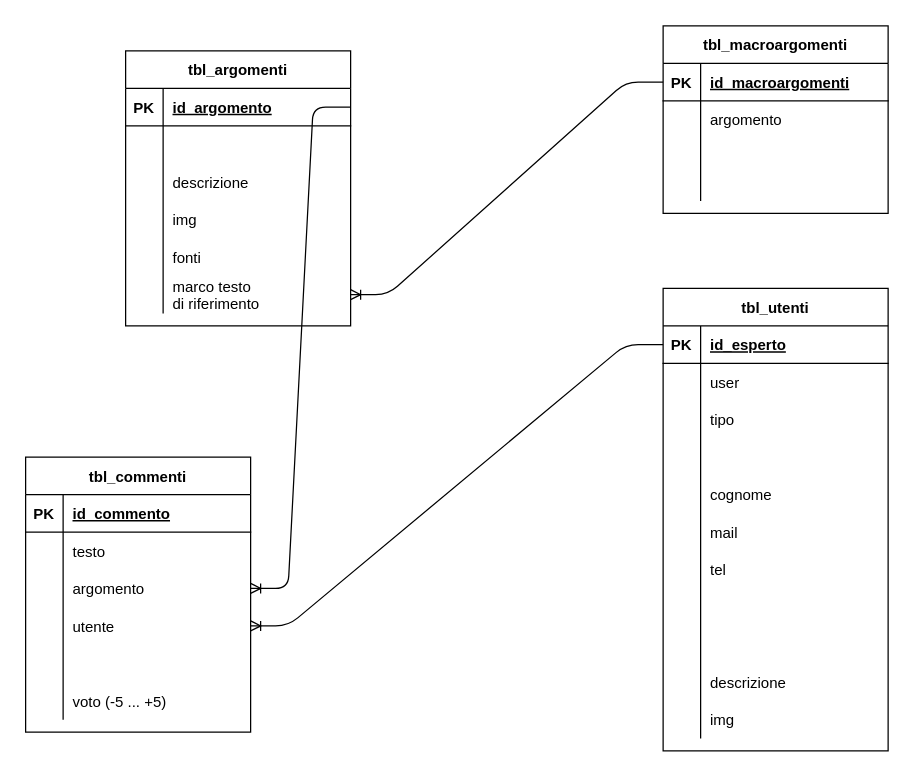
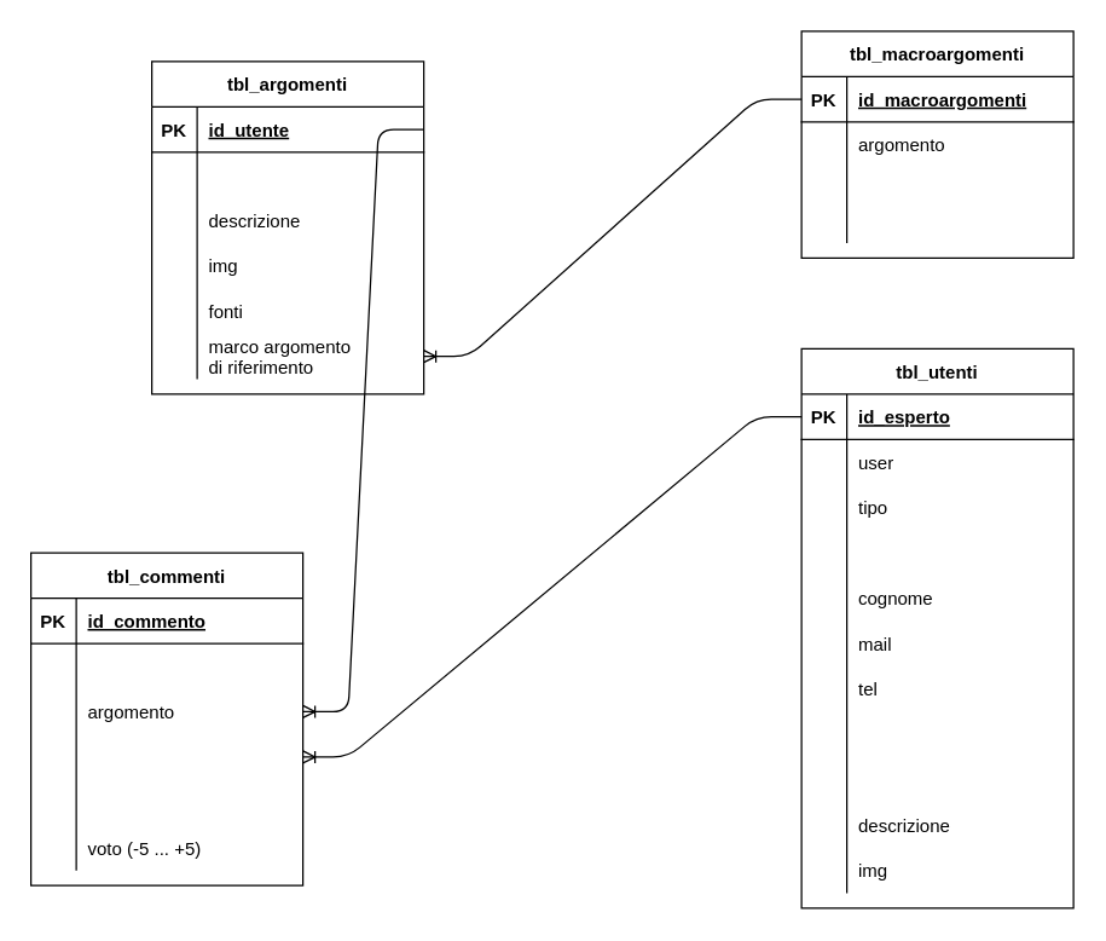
  <mxCell id="0" />
  <mxCell id="1" parent="0" />
  <mxCell id="2" value="tbl_argomenti" style="shape=table;startSize=30;container=1;collapsible=1;childLayout=tableLayout;fixedRows=1;rowLines=0;fontStyle=1;align=center;resizeLast=1;" vertex="1" parent="1"><mxGeometry x="100" y="40" width="180" height="220" as="geometry" /></mxCell>
  <mxCell id="3" value="" style="shape=partialRectangle;collapsible=0;dropTarget=0;pointerEvents=0;fillColor=none;top=0;left=0;bottom=1;right=0;points=[[0,0.5],[1,0.5]];portConstraint=eastwest;" vertex="1" parent="2"><mxGeometry y="30" width="180" height="30" as="geometry" /></mxCell>
  <mxCell id="4" value="PK" style="shape=partialRectangle;connectable=0;fillColor=none;top=0;left=0;bottom=0;right=0;fontStyle=1;overflow=hidden;" vertex="1" parent="3"><mxGeometry width="30" height="30" as="geometry" /></mxCell>
- <mxCell id="5" value="id_argomento" style="shape=partialRectangle;connectable=0;fillColor=none;top=0;left=0;bottom=0;right=0;align=left;spacingLeft=6;fontStyle=5;overflow=hidden;" vertex="1" parent="3"><mxGeometry x="30" width="150" height="30" as="geometry" /></mxCell>
+ <mxCell id="5" value="id_utente" style="shape=partialRectangle;connectable=0;fillColor=none;top=0;left=0;bottom=0;right=0;align=left;spacingLeft=6;fontStyle=5;overflow=hidden;" vertex="1" parent="3"><mxGeometry x="30" width="150" height="30" as="geometry" /></mxCell>
  <mxCell id="6" value="" style="shape=partialRectangle;collapsible=0;dropTarget=0;pointerEvents=0;fillColor=none;top=0;left=0;bottom=0;right=0;points=[[0,0.5],[1,0.5]];portConstraint=eastwest;" vertex="1" parent="2"><mxGeometry y="60" width="180" height="30" as="geometry" /></mxCell>
  <mxCell id="7" value="" style="shape=partialRectangle;connectable=0;fillColor=none;top=0;left=0;bottom=0;right=0;editable=1;overflow=hidden;" vertex="1" parent="6"><mxGeometry width="30" height="30" as="geometry" /></mxCell>
  <mxCell id="8" value="" style="shape=partialRectangle;collapsible=0;dropTarget=0;pointerEvents=0;fillColor=none;top=0;left=0;bottom=0;right=0;points=[[0,0.5],[1,0.5]];portConstraint=eastwest;" vertex="1" parent="2"><mxGeometry y="90" width="180" height="30" as="geometry" /></mxCell>
  <mxCell id="9" value="" style="shape=partialRectangle;connectable=0;fillColor=none;top=0;left=0;bottom=0;right=0;editable=1;overflow=hidden;" vertex="1" parent="8"><mxGeometry width="30" height="30" as="geometry" /></mxCell>
  <mxCell id="10" value="descrizione" style="shape=partialRectangle;connectable=0;fillColor=none;top=0;left=0;bottom=0;right=0;align=left;spacingLeft=6;overflow=hidden;" vertex="1" parent="8"><mxGeometry x="30" width="150" height="30" as="geometry" /></mxCell>
  <mxCell id="11" value="" style="shape=partialRectangle;collapsible=0;dropTarget=0;pointerEvents=0;fillColor=none;top=0;left=0;bottom=0;right=0;points=[[0,0.5],[1,0.5]];portConstraint=eastwest;" vertex="1" parent="2"><mxGeometry y="120" width="180" height="30" as="geometry" /></mxCell>
  <mxCell id="12" value="" style="shape=partialRectangle;connectable=0;fillColor=none;top=0;left=0;bottom=0;right=0;editable=1;overflow=hidden;" vertex="1" parent="11"><mxGeometry width="30" height="30" as="geometry" /></mxCell>
  <mxCell id="13" value="img" style="shape=partialRectangle;connectable=0;fillColor=none;top=0;left=0;bottom=0;right=0;align=left;spacingLeft=6;overflow=hidden;" vertex="1" parent="11"><mxGeometry x="30" width="150" height="30" as="geometry" /></mxCell>
  <mxCell id="14" value="" style="shape=partialRectangle;collapsible=0;dropTarget=0;pointerEvents=0;fillColor=none;top=0;left=0;bottom=0;right=0;points=[[0,0.5],[1,0.5]];portConstraint=eastwest;" vertex="1" parent="2"><mxGeometry y="150" width="180" height="30" as="geometry" /></mxCell>
  <mxCell id="15" value="" style="shape=partialRectangle;connectable=0;fillColor=none;top=0;left=0;bottom=0;right=0;editable=1;overflow=hidden;" vertex="1" parent="14"><mxGeometry width="30" height="30" as="geometry" /></mxCell>
  <mxCell id="16" value="fonti" style="shape=partialRectangle;connectable=0;fillColor=none;top=0;left=0;bottom=0;right=0;align=left;spacingLeft=6;overflow=hidden;" vertex="1" parent="14"><mxGeometry x="30" width="150" height="30" as="geometry" /></mxCell>
  <mxCell id="17" value="" style="shape=partialRectangle;collapsible=0;dropTarget=0;pointerEvents=0;fillColor=none;top=0;left=0;bottom=0;right=0;points=[[0,0.5],[1,0.5]];portConstraint=eastwest;" vertex="1" parent="2"><mxGeometry y="180" width="180" height="30" as="geometry" /></mxCell>
  <mxCell id="18" value="" style="shape=partialRectangle;connectable=0;fillColor=none;top=0;left=0;bottom=0;right=0;editable=1;overflow=hidden;" vertex="1" parent="17"><mxGeometry width="30" height="30" as="geometry" /></mxCell>
- <mxCell id="19" value="marco testo &#10;di riferimento" style="shape=partialRectangle;connectable=0;fillColor=none;top=0;left=0;bottom=0;right=0;align=left;spacingLeft=6;overflow=hidden;" vertex="1" parent="17"><mxGeometry x="30" width="150" height="30" as="geometry" /></mxCell>
+ <mxCell id="19" value="marco argomento &#10;di riferimento" style="shape=partialRectangle;connectable=0;fillColor=none;top=0;left=0;bottom=0;right=0;align=left;spacingLeft=6;overflow=hidden;" vertex="1" parent="17"><mxGeometry x="30" width="150" height="30" as="geometry" /></mxCell>
  <mxCell id="20" value="tbl_utenti" style="shape=table;startSize=30;container=1;collapsible=1;childLayout=tableLayout;fixedRows=1;rowLines=0;fontStyle=1;align=center;resizeLast=1;" vertex="1" parent="1"><mxGeometry x="530" y="230" width="180" height="370" as="geometry" /></mxCell>
  <mxCell id="21" value="" style="shape=partialRectangle;collapsible=0;dropTarget=0;pointerEvents=0;fillColor=none;top=0;left=0;bottom=1;right=0;points=[[0,0.5],[1,0.5]];portConstraint=eastwest;" vertex="1" parent="20"><mxGeometry y="30" width="180" height="30" as="geometry" /></mxCell>
  <mxCell id="22" value="PK" style="shape=partialRectangle;connectable=0;fillColor=none;top=0;left=0;bottom=0;right=0;fontStyle=1;overflow=hidden;" vertex="1" parent="21"><mxGeometry width="30" height="30" as="geometry" /></mxCell>
  <mxCell id="23" value="id_esperto" style="shape=partialRectangle;connectable=0;fillColor=none;top=0;left=0;bottom=0;right=0;align=left;spacingLeft=6;fontStyle=5;overflow=hidden;" vertex="1" parent="21"><mxGeometry x="30" width="150" height="30" as="geometry" /></mxCell>
  <mxCell id="24" value="" style="shape=partialRectangle;collapsible=0;dropTarget=0;pointerEvents=0;fillColor=none;top=0;left=0;bottom=0;right=0;points=[[0,0.5],[1,0.5]];portConstraint=eastwest;" vertex="1" parent="20"><mxGeometry y="60" width="180" height="30" as="geometry" /></mxCell>
  <mxCell id="25" value="" style="shape=partialRectangle;connectable=0;fillColor=none;top=0;left=0;bottom=0;right=0;editable=1;overflow=hidden;" vertex="1" parent="24"><mxGeometry width="30" height="30" as="geometry" /></mxCell>
  <mxCell id="26" value="user" style="shape=partialRectangle;connectable=0;fillColor=none;top=0;left=0;bottom=0;right=0;align=left;spacingLeft=6;overflow=hidden;" vertex="1" parent="24"><mxGeometry x="30" width="150" height="30" as="geometry" /></mxCell>
  <mxCell id="27" value="" style="shape=partialRectangle;collapsible=0;dropTarget=0;pointerEvents=0;fillColor=none;top=0;left=0;bottom=0;right=0;points=[[0,0.5],[1,0.5]];portConstraint=eastwest;" vertex="1" parent="20"><mxGeometry y="90" width="180" height="30" as="geometry" /></mxCell>
  <mxCell id="28" value="" style="shape=partialRectangle;connectable=0;fillColor=none;top=0;left=0;bottom=0;right=0;editable=1;overflow=hidden;" vertex="1" parent="27"><mxGeometry width="30" height="30" as="geometry" /></mxCell>
  <mxCell id="29" value="tipo" style="shape=partialRectangle;connectable=0;fillColor=none;top=0;left=0;bottom=0;right=0;align=left;spacingLeft=6;overflow=hidden;" vertex="1" parent="27"><mxGeometry x="30" width="150" height="30" as="geometry" /></mxCell>
  <mxCell id="30" value="" style="shape=partialRectangle;collapsible=0;dropTarget=0;pointerEvents=0;fillColor=none;top=0;left=0;bottom=0;right=0;points=[[0,0.5],[1,0.5]];portConstraint=eastwest;" vertex="1" parent="20"><mxGeometry y="120" width="180" height="30" as="geometry" /></mxCell>
  <mxCell id="31" value="" style="shape=partialRectangle;connectable=0;fillColor=none;top=0;left=0;bottom=0;right=0;editable=1;overflow=hidden;" vertex="1" parent="30"><mxGeometry width="30" height="30" as="geometry" /></mxCell>
  <mxCell id="32" value="" style="shape=partialRectangle;collapsible=0;dropTarget=0;pointerEvents=0;fillColor=none;top=0;left=0;bottom=0;right=0;points=[[0,0.5],[1,0.5]];portConstraint=eastwest;" vertex="1" parent="20"><mxGeometry y="150" width="180" height="30" as="geometry" /></mxCell>
  <mxCell id="33" value="" style="shape=partialRectangle;connectable=0;fillColor=none;top=0;left=0;bottom=0;right=0;editable=1;overflow=hidden;" vertex="1" parent="32"><mxGeometry width="30" height="30" as="geometry" /></mxCell>
  <mxCell id="34" value="cognome" style="shape=partialRectangle;connectable=0;fillColor=none;top=0;left=0;bottom=0;right=0;align=left;spacingLeft=6;overflow=hidden;" vertex="1" parent="32"><mxGeometry x="30" width="150" height="30" as="geometry" /></mxCell>
  <mxCell id="35" value="" style="shape=partialRectangle;collapsible=0;dropTarget=0;pointerEvents=0;fillColor=none;top=0;left=0;bottom=0;right=0;points=[[0,0.5],[1,0.5]];portConstraint=eastwest;" vertex="1" parent="20"><mxGeometry y="180" width="180" height="30" as="geometry" /></mxCell>
  <mxCell id="36" value="" style="shape=partialRectangle;connectable=0;fillColor=none;top=0;left=0;bottom=0;right=0;editable=1;overflow=hidden;" vertex="1" parent="35"><mxGeometry width="30" height="30" as="geometry" /></mxCell>
  <mxCell id="37" value="mail" style="shape=partialRectangle;connectable=0;fillColor=none;top=0;left=0;bottom=0;right=0;align=left;spacingLeft=6;overflow=hidden;" vertex="1" parent="35"><mxGeometry x="30" width="150" height="30" as="geometry" /></mxCell>
  <mxCell id="38" value="" style="shape=partialRectangle;collapsible=0;dropTarget=0;pointerEvents=0;fillColor=none;top=0;left=0;bottom=0;right=0;points=[[0,0.5],[1,0.5]];portConstraint=eastwest;" vertex="1" parent="20"><mxGeometry y="210" width="180" height="30" as="geometry" /></mxCell>
  <mxCell id="39" value="" style="shape=partialRectangle;connectable=0;fillColor=none;top=0;left=0;bottom=0;right=0;editable=1;overflow=hidden;" vertex="1" parent="38"><mxGeometry width="30" height="30" as="geometry" /></mxCell>
  <mxCell id="40" value="tel" style="shape=partialRectangle;connectable=0;fillColor=none;top=0;left=0;bottom=0;right=0;align=left;spacingLeft=6;overflow=hidden;" vertex="1" parent="38"><mxGeometry x="30" width="150" height="30" as="geometry" /></mxCell>
  <mxCell id="41" value="" style="shape=partialRectangle;collapsible=0;dropTarget=0;pointerEvents=0;fillColor=none;top=0;left=0;bottom=0;right=0;points=[[0,0.5],[1,0.5]];portConstraint=eastwest;" vertex="1" parent="20"><mxGeometry y="240" width="180" height="30" as="geometry" /></mxCell>
  <mxCell id="42" value="" style="shape=partialRectangle;connectable=0;fillColor=none;top=0;left=0;bottom=0;right=0;editable=1;overflow=hidden;" vertex="1" parent="41"><mxGeometry width="30" height="30" as="geometry" /></mxCell>
  <mxCell id="43" value="" style="shape=partialRectangle;collapsible=0;dropTarget=0;pointerEvents=0;fillColor=none;top=0;left=0;bottom=0;right=0;points=[[0,0.5],[1,0.5]];portConstraint=eastwest;" vertex="1" parent="20"><mxGeometry y="270" width="180" height="30" as="geometry" /></mxCell>
  <mxCell id="44" value="" style="shape=partialRectangle;connectable=0;fillColor=none;top=0;left=0;bottom=0;right=0;editable=1;overflow=hidden;" vertex="1" parent="43"><mxGeometry width="30" height="30" as="geometry" /></mxCell>
  <mxCell id="45" value="" style="shape=partialRectangle;collapsible=0;dropTarget=0;pointerEvents=0;fillColor=none;top=0;left=0;bottom=0;right=0;points=[[0,0.5],[1,0.5]];portConstraint=eastwest;" vertex="1" parent="20"><mxGeometry y="300" width="180" height="30" as="geometry" /></mxCell>
  <mxCell id="46" value="" style="shape=partialRectangle;connectable=0;fillColor=none;top=0;left=0;bottom=0;right=0;editable=1;overflow=hidden;" vertex="1" parent="45"><mxGeometry width="30" height="30" as="geometry" /></mxCell>
  <mxCell id="47" value="descrizione" style="shape=partialRectangle;connectable=0;fillColor=none;top=0;left=0;bottom=0;right=0;align=left;spacingLeft=6;overflow=hidden;" vertex="1" parent="45"><mxGeometry x="30" width="150" height="30" as="geometry" /></mxCell>
  <mxCell id="48" value="" style="shape=partialRectangle;collapsible=0;dropTarget=0;pointerEvents=0;fillColor=none;top=0;left=0;bottom=0;right=0;points=[[0,0.5],[1,0.5]];portConstraint=eastwest;" vertex="1" parent="20"><mxGeometry y="330" width="180" height="30" as="geometry" /></mxCell>
  <mxCell id="49" value="" style="shape=partialRectangle;connectable=0;fillColor=none;top=0;left=0;bottom=0;right=0;editable=1;overflow=hidden;" vertex="1" parent="48"><mxGeometry width="30" height="30" as="geometry" /></mxCell>
  <mxCell id="50" value="img" style="shape=partialRectangle;connectable=0;fillColor=none;top=0;left=0;bottom=0;right=0;align=left;spacingLeft=6;overflow=hidden;" vertex="1" parent="48"><mxGeometry x="30" width="150" height="30" as="geometry" /></mxCell>
  <mxCell id="51" value="tbl_macroargomenti" style="shape=table;startSize=30;container=1;collapsible=1;childLayout=tableLayout;fixedRows=1;rowLines=0;fontStyle=1;align=center;resizeLast=1;" vertex="1" parent="1"><mxGeometry x="530" y="20" width="180" height="150" as="geometry" /></mxCell>
  <mxCell id="52" value="" style="shape=partialRectangle;collapsible=0;dropTarget=0;pointerEvents=0;fillColor=none;top=0;left=0;bottom=1;right=0;points=[[0,0.5],[1,0.5]];portConstraint=eastwest;" vertex="1" parent="51"><mxGeometry y="30" width="180" height="30" as="geometry" /></mxCell>
  <mxCell id="53" value="PK" style="shape=partialRectangle;connectable=0;fillColor=none;top=0;left=0;bottom=0;right=0;fontStyle=1;overflow=hidden;" vertex="1" parent="52"><mxGeometry width="30" height="30" as="geometry" /></mxCell>
  <mxCell id="54" value="id_macroargomenti" style="shape=partialRectangle;connectable=0;fillColor=none;top=0;left=0;bottom=0;right=0;align=left;spacingLeft=6;fontStyle=5;overflow=hidden;" vertex="1" parent="52"><mxGeometry x="30" width="150" height="30" as="geometry" /></mxCell>
  <mxCell id="55" value="" style="shape=partialRectangle;collapsible=0;dropTarget=0;pointerEvents=0;fillColor=none;top=0;left=0;bottom=0;right=0;points=[[0,0.5],[1,0.5]];portConstraint=eastwest;" vertex="1" parent="51"><mxGeometry y="60" width="180" height="30" as="geometry" /></mxCell>
  <mxCell id="56" value="" style="shape=partialRectangle;connectable=0;fillColor=none;top=0;left=0;bottom=0;right=0;editable=1;overflow=hidden;" vertex="1" parent="55"><mxGeometry width="30" height="30" as="geometry" /></mxCell>
  <mxCell id="57" value="argomento" style="shape=partialRectangle;connectable=0;fillColor=none;top=0;left=0;bottom=0;right=0;align=left;spacingLeft=6;overflow=hidden;" vertex="1" parent="55"><mxGeometry x="30" width="150" height="30" as="geometry" /></mxCell>
  <mxCell id="58" value="" style="shape=partialRectangle;collapsible=0;dropTarget=0;pointerEvents=0;fillColor=none;top=0;left=0;bottom=0;right=0;points=[[0,0.5],[1,0.5]];portConstraint=eastwest;" vertex="1" parent="51"><mxGeometry y="90" width="180" height="30" as="geometry" /></mxCell>
  <mxCell id="59" value="" style="shape=partialRectangle;connectable=0;fillColor=none;top=0;left=0;bottom=0;right=0;editable=1;overflow=hidden;" vertex="1" parent="58"><mxGeometry width="30" height="30" as="geometry" /></mxCell>
  <mxCell id="60" value="" style="shape=partialRectangle;connectable=0;fillColor=none;top=0;left=0;bottom=0;right=0;align=left;spacingLeft=6;overflow=hidden;" vertex="1" parent="58"><mxGeometry x="30" width="150" height="30" as="geometry" /></mxCell>
  <mxCell id="61" value="" style="shape=partialRectangle;collapsible=0;dropTarget=0;pointerEvents=0;fillColor=none;top=0;left=0;bottom=0;right=0;points=[[0,0.5],[1,0.5]];portConstraint=eastwest;" vertex="1" parent="51"><mxGeometry y="120" width="180" height="20" as="geometry" /></mxCell>
  <mxCell id="62" value="" style="shape=partialRectangle;connectable=0;fillColor=none;top=0;left=0;bottom=0;right=0;editable=1;overflow=hidden;" vertex="1" parent="61"><mxGeometry width="30" height="20" as="geometry" /></mxCell>
  <mxCell id="63" value="" style="shape=partialRectangle;connectable=0;fillColor=none;top=0;left=0;bottom=0;right=0;align=left;spacingLeft=6;overflow=hidden;" vertex="1" parent="61"><mxGeometry x="30" width="150" height="20" as="geometry" /></mxCell>
  <mxCell id="64" value="tbl_commenti" style="shape=table;startSize=30;container=1;collapsible=1;childLayout=tableLayout;fixedRows=1;rowLines=0;fontStyle=1;align=center;resizeLast=1;" vertex="1" parent="1"><mxGeometry x="20" y="365" width="180" height="220" as="geometry" /></mxCell>
  <mxCell id="65" value="" style="shape=partialRectangle;collapsible=0;dropTarget=0;pointerEvents=0;fillColor=none;top=0;left=0;bottom=1;right=0;points=[[0,0.5],[1,0.5]];portConstraint=eastwest;" vertex="1" parent="64"><mxGeometry y="30" width="180" height="30" as="geometry" /></mxCell>
  <mxCell id="66" value="PK" style="shape=partialRectangle;connectable=0;fillColor=none;top=0;left=0;bottom=0;right=0;fontStyle=1;overflow=hidden;" vertex="1" parent="65"><mxGeometry width="30" height="30" as="geometry" /></mxCell>
  <mxCell id="67" value="id_commento" style="shape=partialRectangle;connectable=0;fillColor=none;top=0;left=0;bottom=0;right=0;align=left;spacingLeft=6;fontStyle=5;overflow=hidden;" vertex="1" parent="65"><mxGeometry x="30" width="150" height="30" as="geometry" /></mxCell>
  <mxCell id="68" value="" style="shape=partialRectangle;collapsible=0;dropTarget=0;pointerEvents=0;fillColor=none;top=0;left=0;bottom=0;right=0;points=[[0,0.5],[1,0.5]];portConstraint=eastwest;" vertex="1" parent="64"><mxGeometry y="60" width="180" height="30" as="geometry" /></mxCell>
  <mxCell id="69" value="" style="shape=partialRectangle;connectable=0;fillColor=none;top=0;left=0;bottom=0;right=0;editable=1;overflow=hidden;" vertex="1" parent="68"><mxGeometry width="30" height="30" as="geometry" /></mxCell>
- <mxCell id="70" value="testo" style="shape=partialRectangle;connectable=0;fillColor=none;top=0;left=0;bottom=0;right=0;align=left;spacingLeft=6;overflow=hidden;" vertex="1" parent="68"><mxGeometry x="30" width="150" height="30" as="geometry" /></mxCell>
  <mxCell id="71" value="" style="shape=partialRectangle;collapsible=0;dropTarget=0;pointerEvents=0;fillColor=none;top=0;left=0;bottom=0;right=0;points=[[0,0.5],[1,0.5]];portConstraint=eastwest;" vertex="1" parent="64"><mxGeometry y="90" width="180" height="30" as="geometry" /></mxCell>
  <mxCell id="72" value="" style="shape=partialRectangle;connectable=0;fillColor=none;top=0;left=0;bottom=0;right=0;editable=1;overflow=hidden;" vertex="1" parent="71"><mxGeometry width="30" height="30" as="geometry" /></mxCell>
  <mxCell id="73" value="argomento" style="shape=partialRectangle;connectable=0;fillColor=none;top=0;left=0;bottom=0;right=0;align=left;spacingLeft=6;overflow=hidden;" vertex="1" parent="71"><mxGeometry x="30" width="150" height="30" as="geometry" /></mxCell>
  <mxCell id="74" value="" style="shape=partialRectangle;collapsible=0;dropTarget=0;pointerEvents=0;fillColor=none;top=0;left=0;bottom=0;right=0;points=[[0,0.5],[1,0.5]];portConstraint=eastwest;" vertex="1" parent="64"><mxGeometry y="120" width="180" height="30" as="geometry" /></mxCell>
  <mxCell id="75" value="" style="shape=partialRectangle;connectable=0;fillColor=none;top=0;left=0;bottom=0;right=0;editable=1;overflow=hidden;" vertex="1" parent="74"><mxGeometry width="30" height="30" as="geometry" /></mxCell>
- <mxCell id="76" value="utente" style="shape=partialRectangle;connectable=0;fillColor=none;top=0;left=0;bottom=0;right=0;align=left;spacingLeft=6;overflow=hidden;" vertex="1" parent="74"><mxGeometry x="30" width="150" height="30" as="geometry" /></mxCell>
  <mxCell id="77" value="" style="shape=partialRectangle;collapsible=0;dropTarget=0;pointerEvents=0;fillColor=none;top=0;left=0;bottom=0;right=0;points=[[0,0.5],[1,0.5]];portConstraint=eastwest;" vertex="1" parent="64"><mxGeometry y="150" width="180" height="30" as="geometry" /></mxCell>
  <mxCell id="78" value="" style="shape=partialRectangle;connectable=0;fillColor=none;top=0;left=0;bottom=0;right=0;editable=1;overflow=hidden;" vertex="1" parent="77"><mxGeometry width="30" height="30" as="geometry" /></mxCell>
  <mxCell id="79" value="" style="shape=partialRectangle;collapsible=0;dropTarget=0;pointerEvents=0;fillColor=none;top=0;left=0;bottom=0;right=0;points=[[0,0.5],[1,0.5]];portConstraint=eastwest;" vertex="1" parent="64"><mxGeometry y="180" width="180" height="30" as="geometry" /></mxCell>
  <mxCell id="80" value="" style="shape=partialRectangle;connectable=0;fillColor=none;top=0;left=0;bottom=0;right=0;editable=1;overflow=hidden;" vertex="1" parent="79"><mxGeometry width="30" height="30" as="geometry" /></mxCell>
  <mxCell id="81" value="voto (-5 ... +5)" style="shape=partialRectangle;connectable=0;fillColor=none;top=0;left=0;bottom=0;right=0;align=left;spacingLeft=6;overflow=hidden;" vertex="1" parent="79"><mxGeometry x="30" width="150" height="30" as="geometry" /></mxCell>
  <mxCell id="82" value="" style="edgeStyle=entityRelationEdgeStyle;fontSize=12;html=1;endArrow=ERoneToMany;exitX=0;exitY=0.5;exitDx=0;exitDy=0;entryX=1;entryY=0.5;entryDx=0;entryDy=0;" edge="1" parent="1" source="52" target="17"><mxGeometry width="100" height="100" relative="1" as="geometry"><mxPoint x="410" y="310" as="sourcePoint" /><mxPoint x="420" y="130" as="targetPoint" /></mxGeometry></mxCell>
  <mxCell id="83" value="" style="edgeStyle=entityRelationEdgeStyle;fontSize=12;html=1;endArrow=ERoneToMany;exitX=0;exitY=0.5;exitDx=0;exitDy=0;entryX=1;entryY=0.5;entryDx=0;entryDy=0;" edge="1" parent="1" source="21" target="74"><mxGeometry width="100" height="100" relative="1" as="geometry"><mxPoint x="370" y="270" as="sourcePoint" /><mxPoint x="320" y="410" as="targetPoint" /></mxGeometry></mxCell>
  <mxCell id="84" value="" style="edgeStyle=entityRelationEdgeStyle;fontSize=12;html=1;endArrow=ERoneToMany;exitX=1;exitY=0.5;exitDx=0;exitDy=0;entryX=1;entryY=0.5;entryDx=0;entryDy=0;" edge="1" parent="1" source="3" target="71"><mxGeometry width="100" height="100" relative="1" as="geometry"><mxPoint x="410" y="290" as="sourcePoint" /><mxPoint x="510" y="190" as="targetPoint" /></mxGeometry></mxCell>
